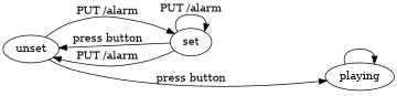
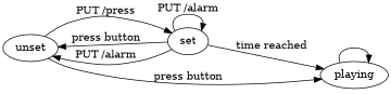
  digraph {
    rankdir=LR
    unset
    set
    playing
-   unset -> set [label="PUT /alarm"]
+   unset -> set [label="PUT /press"]
    unset -> playing [label="press button"]
    set -> unset [label="press button"]
    set -> unset [label="PUT /alarm"]
    set -> set [label="PUT /alarm"]
+   set -> playing [label="time reached"]
    playing -> playing
  }
